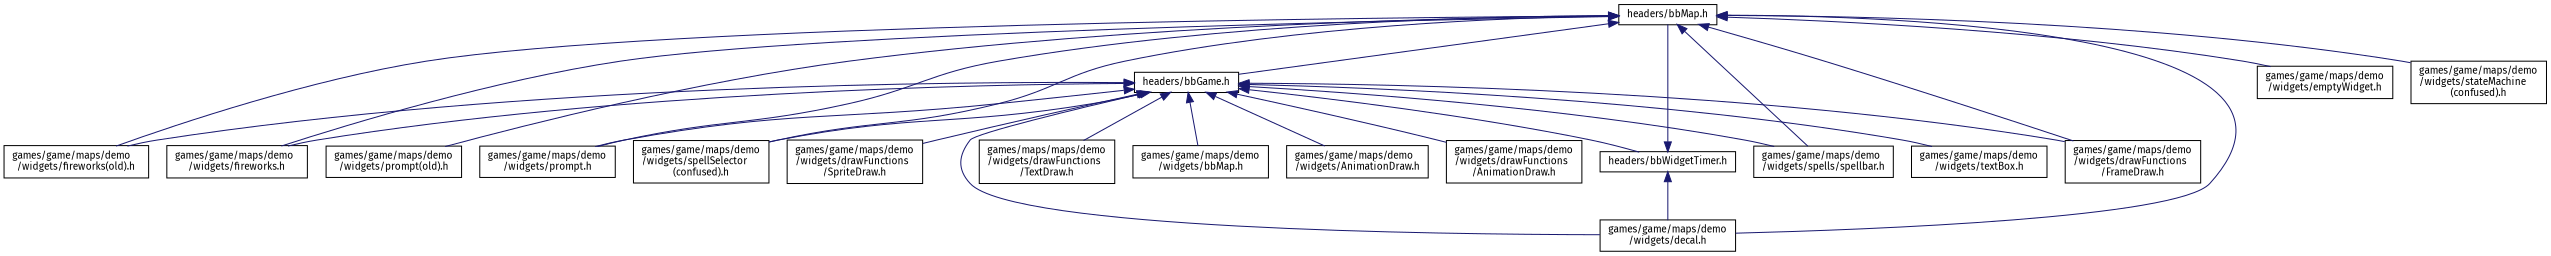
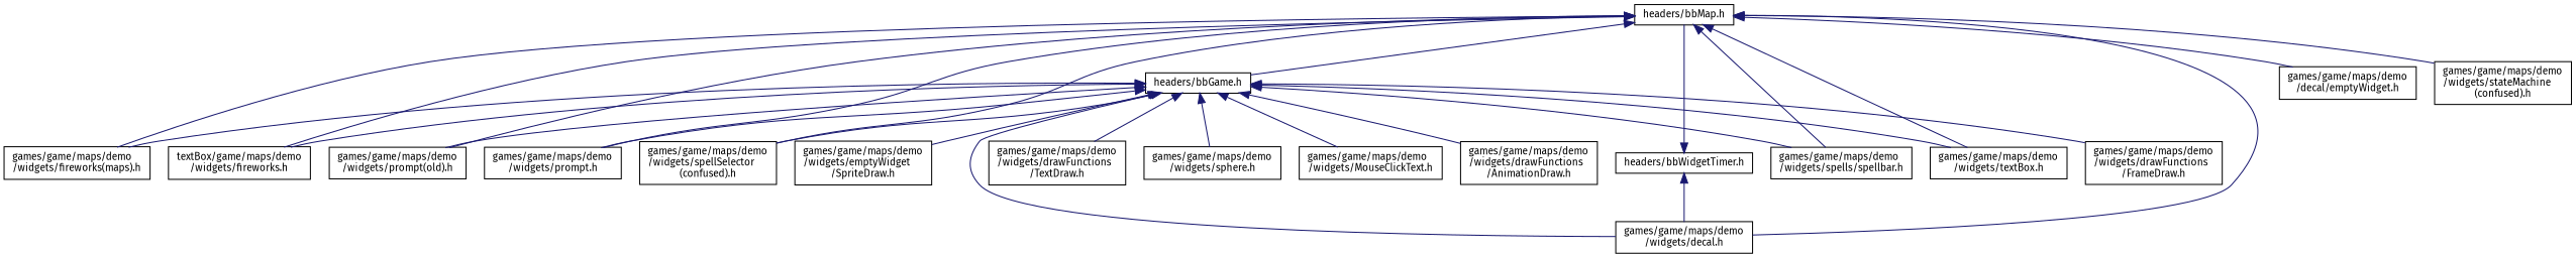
  digraph {
    fontname="Fira Sans"
    node [color=black fillcolor=white fontname="Fira Sans" fontsize=10 shape=record style=filled]
    edge [color=midnightblue dir=back fontname="Fira Sans" fontsize=10 labelfontname=Helvetica labelfontsize=10 style=solid]
    n1 [height=0.2 label="headers/bbMap.h" width=0.4]
    n2 [height=0.2 label="games/game/maps/demo\l/widgets/decal.h" width=0.4]
-   n3 [height=0.2 label="games/game/maps/demo\l/widgets/emptyWidget.h" width=0.4]
-   n4 [height=0.2 label="games/game/maps/demo\l/widgets/fireworks(old).h" width=0.4]
-   n5 [height=0.2 label="games/game/maps/demo\l/widgets/fireworks.h" width=0.4]
+   n3 [height=0.2 label="games/game/maps/demo\l/decal/emptyWidget.h" width=0.4]
+   n4 [height=0.2 label="games/game/maps/demo\l/widgets/fireworks(maps).h" width=0.4]
+   n5 [height=0.2 label="textBox/game/maps/demo\l/widgets/fireworks.h" width=0.4]
    n6 [height=0.2 label="games/game/maps/demo\l/widgets/prompt(old).h" width=0.4]
    n7 [height=0.2 label="games/game/maps/demo\l/widgets/prompt.h" width=0.4]
    n8 [height=0.2 label="games/game/maps/demo\l/widgets/spellSelector\l(confused).h" width=0.4]
    n9 [height=0.2 label="games/game/maps/demo\l/widgets/spells/spellbar.h" width=0.4]
    n10 [height=0.2 label="games/game/maps/demo\l/widgets/stateMachine\l(confused).h" width=0.4]
    n11 [height=0.2 label="games/game/maps/demo\l/widgets/textBox.h" width=0.4]
    n12 [height=0.2 label="headers/bbGame.h" width=0.4]
    n13 [height=0.2 label="headers/bbWidgetTimer.h" width=0.4]
-   n14 [height=0.2 label="games/game/maps/demo\l/widgets/bbMap.h" width=0.4]
-   n15 [height=0.2 label="games/game/maps/demo\l/widgets/AnimationDraw.h" width=0.4]
+   n14 [height=0.2 label="games/game/maps/demo\l/widgets/sphere.h" width=0.4]
+   n15 [height=0.2 label="games/game/maps/demo\l/widgets/MouseClickText.h" width=0.4]
    n16 [height=0.2 label="games/game/maps/demo\l/widgets/drawFunctions\l/AnimationDraw.h" width=0.4]
    n17 [height=0.2 label="games/game/maps/demo\l/widgets/drawFunctions\l/FrameDraw.h" width=0.4]
-   n18 [height=0.2 label="games/game/maps/demo\l/widgets/drawFunctions\l/SpriteDraw.h" width=0.4]
-   n19 [height=0.2 label="games/maps/maps/demo\l/widgets/drawFunctions\l/TextDraw.h" width=0.4]
+   n18 [height=0.2 label="games/game/maps/demo\l/widgets/emptyWidget\l/SpriteDraw.h" width=0.4]
+   n19 [height=0.2 label="games/game/maps/demo\l/widgets/drawFunctions\l/TextDraw.h" width=0.4]
    n1 -> n2
    n1 -> n3
    n1 -> n4
    n1 -> n5
    n1 -> n6
    n1 -> n7
    n1 -> n8
    n1 -> n9
    n1 -> n10
-   n1 -> n17
+   n1 -> n11
    n1 -> n12
    n12 -> n2
    n12 -> n4
    n12 -> n5
-   n12 -> n13
+   n12 -> n6
    n12 -> n7
    n12 -> n8
    n12 -> n9
    n12 -> n11
    n12 -> n14
    n12 -> n15
    n12 -> n16
    n12 -> n17
    n12 -> n18
    n12 -> n19
    n13 -> n1
    n13 -> n2
  }
